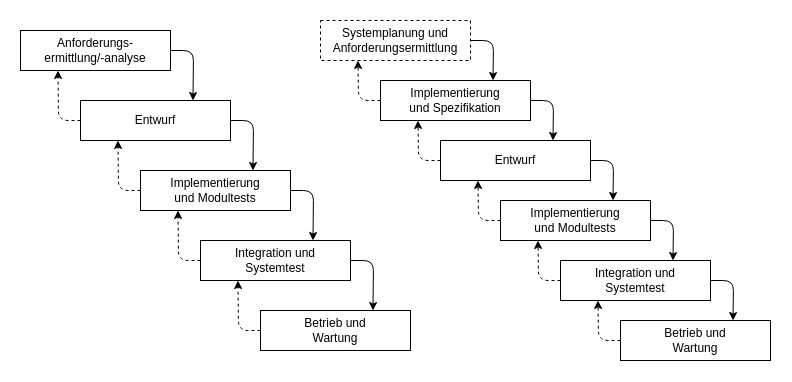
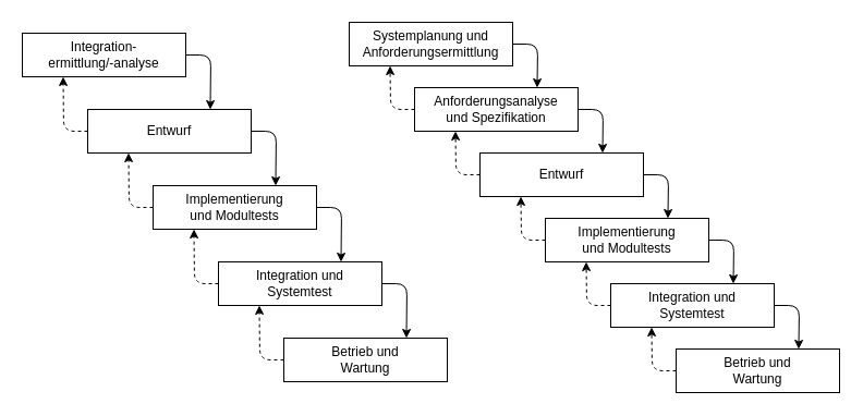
  <mxCell id="0" />
  <mxCell id="1" parent="0" />
- <mxCell id="2" value="Anforderungs-&lt;br&gt;ermittlung/-analyse" style="rounded=0;whiteSpace=wrap;html=1;" parent="1" vertex="1"><mxGeometry x="20" y="30" width="150" height="40" as="geometry" /></mxCell>
+ <mxCell id="2" value="Integration-&lt;br&gt;ermittlung/-analyse" style="rounded=0;whiteSpace=wrap;html=1;" parent="1" vertex="1"><mxGeometry x="20" y="30" width="150" height="40" as="geometry" /></mxCell>
  <mxCell id="3" value="Entwurf" style="rounded=0;whiteSpace=wrap;html=1;" parent="1" vertex="1"><mxGeometry x="80" y="100" width="150" height="40" as="geometry" /></mxCell>
  <mxCell id="4" value="Implementierung&lt;br&gt;und Modultests" style="rounded=0;whiteSpace=wrap;html=1;" parent="1" vertex="1"><mxGeometry x="140" y="170" width="150" height="40" as="geometry" /></mxCell>
  <mxCell id="5" value="Integration und&lt;br&gt;Systemtest" style="rounded=0;whiteSpace=wrap;html=1;" parent="1" vertex="1"><mxGeometry x="200" y="240" width="150" height="40" as="geometry" /></mxCell>
  <mxCell id="6" value="Betrieb und &lt;br&gt;Wartung" style="rounded=0;whiteSpace=wrap;html=1;" parent="1" vertex="1"><mxGeometry x="260" y="310" width="150" height="40" as="geometry" /></mxCell>
  <mxCell id="7" value="" style="endArrow=classic;html=1;entryX=0.75;entryY=0;entryDx=0;entryDy=0;exitX=1;exitY=0.5;exitDx=0;exitDy=0;" parent="1" source="2" target="3" edge="1"><mxGeometry width="50" height="50" relative="1" as="geometry"><mxPoint x="230" y="20" as="sourcePoint" /><mxPoint x="215" y="90" as="targetPoint" /><Array as="points"><mxPoint x="193" y="50" /></Array></mxGeometry></mxCell>
  <mxCell id="8" value="" style="endArrow=classic;html=1;exitX=1;exitY=0.5;exitDx=0;exitDy=0;entryX=0.75;entryY=0;entryDx=0;entryDy=0;" parent="1" source="5" target="6" edge="1"><mxGeometry width="50" height="50" relative="1" as="geometry"><mxPoint x="230" y="10" as="sourcePoint" /><mxPoint x="255" y="50" as="targetPoint" /><Array as="points"><mxPoint x="373" y="260" /></Array></mxGeometry></mxCell>
  <mxCell id="9" value="" style="endArrow=classic;html=1;exitX=1;exitY=0.5;exitDx=0;exitDy=0;entryX=0.75;entryY=0;entryDx=0;entryDy=0;" parent="1" source="3" target="4" edge="1"><mxGeometry width="50" height="50" relative="1" as="geometry"><mxPoint x="320" y="80" as="sourcePoint" /><mxPoint x="340" y="130" as="targetPoint" /><Array as="points"><mxPoint x="253" y="120" /></Array></mxGeometry></mxCell>
  <mxCell id="10" value="" style="endArrow=classic;html=1;exitX=1;exitY=0.5;exitDx=0;exitDy=0;entryX=0.75;entryY=0;entryDx=0;entryDy=0;" parent="1" source="4" target="5" edge="1"><mxGeometry width="50" height="50" relative="1" as="geometry"><mxPoint x="430" y="120" as="sourcePoint" /><mxPoint x="330" y="170" as="targetPoint" /><Array as="points"><mxPoint x="313" y="190" /></Array></mxGeometry></mxCell>
  <mxCell id="11" value="" style="endArrow=classic;html=1;dashed=1;entryX=0.25;entryY=1;entryDx=0;entryDy=0;exitX=0;exitY=0.5;exitDx=0;exitDy=0;" parent="1" source="3" target="2" edge="1"><mxGeometry width="50" height="50" relative="1" as="geometry"><mxPoint x="290" y="160" as="sourcePoint" /><mxPoint x="340" y="110" as="targetPoint" /><Array as="points"><mxPoint x="58" y="120" /></Array></mxGeometry></mxCell>
  <mxCell id="12" value="" style="endArrow=classic;html=1;dashed=1;exitX=0;exitY=0.5;exitDx=0;exitDy=0;entryX=0.25;entryY=1;entryDx=0;entryDy=0;" parent="1" source="4" target="3" edge="1"><mxGeometry width="50" height="50" relative="1" as="geometry"><mxPoint x="70" y="160" as="sourcePoint" /><mxPoint x="120" y="110" as="targetPoint" /><Array as="points"><mxPoint x="118" y="190" /></Array></mxGeometry></mxCell>
  <mxCell id="13" value="" style="endArrow=classic;html=1;dashed=1;entryX=0.25;entryY=1;entryDx=0;entryDy=0;exitX=0;exitY=0.5;exitDx=0;exitDy=0;" parent="1" source="5" target="4" edge="1"><mxGeometry width="50" height="50" relative="1" as="geometry"><mxPoint x="70" y="160" as="sourcePoint" /><mxPoint x="120" y="110" as="targetPoint" /><Array as="points"><mxPoint x="178" y="260" /></Array></mxGeometry></mxCell>
  <mxCell id="14" value="" style="endArrow=classic;html=1;dashed=1;exitX=0;exitY=0.5;exitDx=0;exitDy=0;entryX=0.25;entryY=1;entryDx=0;entryDy=0;" parent="1" source="6" target="5" edge="1"><mxGeometry width="50" height="50" relative="1" as="geometry"><mxPoint x="310" y="240" as="sourcePoint" /><mxPoint x="360" y="190" as="targetPoint" /><Array as="points"><mxPoint x="238" y="330" /></Array></mxGeometry></mxCell>
- <mxCell id="15" value="Systemplanung und Anforderungsermittlung" style="rounded=0;whiteSpace=wrap;html=1;dashed=1;" parent="1" vertex="1"><mxGeometry x="320" y="20" width="150" height="40" as="geometry" /></mxCell>
- <mxCell id="16" value="Implementierung&lt;br&gt;und Spezifikation" style="rounded=0;whiteSpace=wrap;html=1;" parent="1" vertex="1"><mxGeometry x="380" y="80" width="150" height="40" as="geometry" /></mxCell>
+ <mxCell id="15" value="Systemplanung und Anforderungsermittlung" style="rounded=0;whiteSpace=wrap;html=1;" parent="1" vertex="1"><mxGeometry x="320" y="20" width="150" height="40" as="geometry" /></mxCell>
+ <mxCell id="16" value="Anforderungsanalyse&lt;br&gt;und Spezifikation" style="rounded=0;whiteSpace=wrap;html=1;" parent="1" vertex="1"><mxGeometry x="380" y="80" width="150" height="40" as="geometry" /></mxCell>
  <mxCell id="17" value="Entwurf" style="rounded=0;whiteSpace=wrap;html=1;" parent="1" vertex="1"><mxGeometry x="440" y="140" width="150" height="40" as="geometry" /></mxCell>
  <mxCell id="18" value="Implementierung&lt;br&gt;und Modultests" style="rounded=0;whiteSpace=wrap;html=1;" parent="1" vertex="1"><mxGeometry x="500" y="200" width="150" height="40" as="geometry" /></mxCell>
  <mxCell id="19" value="Integration und&lt;br&gt;Systemtest" style="rounded=0;whiteSpace=wrap;html=1;" parent="1" vertex="1"><mxGeometry x="560" y="260" width="150" height="40" as="geometry" /></mxCell>
  <mxCell id="20" value="Betrieb und &lt;br&gt;Wartung" style="rounded=0;whiteSpace=wrap;html=1;" parent="1" vertex="1"><mxGeometry x="620" y="320" width="150" height="40" as="geometry" /></mxCell>
  <mxCell id="21" value="" style="endArrow=classic;html=1;exitX=1;exitY=0.5;exitDx=0;exitDy=0;entryX=0.75;entryY=0;entryDx=0;entryDy=0;" parent="1" source="15" target="16" edge="1"><mxGeometry width="50" height="50" relative="1" as="geometry"><mxPoint x="670" y="210" as="sourcePoint" /><mxPoint x="720" y="160" as="targetPoint" /><Array as="points"><mxPoint x="493" y="40" /></Array></mxGeometry></mxCell>
  <mxCell id="22" value="" style="endArrow=classic;html=1;entryX=0.75;entryY=0;entryDx=0;entryDy=0;exitX=1;exitY=0.5;exitDx=0;exitDy=0;" parent="1" source="16" target="17" edge="1"><mxGeometry width="50" height="50" relative="1" as="geometry"><mxPoint x="610" y="70" as="sourcePoint" /><mxPoint x="595" y="140" as="targetPoint" /><Array as="points"><mxPoint x="553" y="100" /></Array></mxGeometry></mxCell>
  <mxCell id="23" value="" style="endArrow=classic;html=1;exitX=1;exitY=0.5;exitDx=0;exitDy=0;entryX=0.75;entryY=0;entryDx=0;entryDy=0;" parent="1" source="19" target="20" edge="1"><mxGeometry width="50" height="50" relative="1" as="geometry"><mxPoint x="610" y="60" as="sourcePoint" /><mxPoint x="635" y="100" as="targetPoint" /><Array as="points"><mxPoint x="733" y="280" /></Array></mxGeometry></mxCell>
  <mxCell id="24" value="" style="endArrow=classic;html=1;exitX=1;exitY=0.5;exitDx=0;exitDy=0;entryX=0.75;entryY=0;entryDx=0;entryDy=0;" parent="1" source="17" target="18" edge="1"><mxGeometry width="50" height="50" relative="1" as="geometry"><mxPoint x="700" y="130" as="sourcePoint" /><mxPoint x="720" y="180" as="targetPoint" /><Array as="points"><mxPoint x="613" y="160" /></Array></mxGeometry></mxCell>
  <mxCell id="25" value="" style="endArrow=classic;html=1;exitX=1;exitY=0.5;exitDx=0;exitDy=0;entryX=0.75;entryY=0;entryDx=0;entryDy=0;" parent="1" source="18" target="19" edge="1"><mxGeometry width="50" height="50" relative="1" as="geometry"><mxPoint x="810" y="170" as="sourcePoint" /><mxPoint x="710" y="220" as="targetPoint" /><Array as="points"><mxPoint x="673" y="220" /></Array></mxGeometry></mxCell>
  <mxCell id="26" value="" style="endArrow=classic;html=1;exitX=0;exitY=0.5;exitDx=0;exitDy=0;entryX=0.25;entryY=1;entryDx=0;entryDy=0;dashed=1;" parent="1" source="16" target="15" edge="1"><mxGeometry width="50" height="50" relative="1" as="geometry"><mxPoint x="520" y="41" as="sourcePoint" /><mxPoint x="545" y="81" as="targetPoint" /><Array as="points"><mxPoint x="358" y="100" /></Array></mxGeometry></mxCell>
  <mxCell id="27" value="" style="endArrow=classic;html=1;dashed=1;entryX=0.25;entryY=1;entryDx=0;entryDy=0;exitX=0;exitY=0.5;exitDx=0;exitDy=0;" parent="1" source="17" target="16" edge="1"><mxGeometry width="50" height="50" relative="1" as="geometry"><mxPoint x="670" y="210" as="sourcePoint" /><mxPoint x="720" y="160" as="targetPoint" /><Array as="points"><mxPoint x="418" y="160" /></Array></mxGeometry></mxCell>
  <mxCell id="28" value="" style="endArrow=classic;html=1;dashed=1;exitX=0;exitY=0.5;exitDx=0;exitDy=0;entryX=0.25;entryY=1;entryDx=0;entryDy=0;" parent="1" source="18" target="17" edge="1"><mxGeometry width="50" height="50" relative="1" as="geometry"><mxPoint x="450" y="210" as="sourcePoint" /><mxPoint x="500" y="160" as="targetPoint" /><Array as="points"><mxPoint x="478" y="220" /></Array></mxGeometry></mxCell>
  <mxCell id="29" value="" style="endArrow=classic;html=1;dashed=1;entryX=0.25;entryY=1;entryDx=0;entryDy=0;exitX=0;exitY=0.5;exitDx=0;exitDy=0;" parent="1" source="19" target="18" edge="1"><mxGeometry width="50" height="50" relative="1" as="geometry"><mxPoint x="450" y="210" as="sourcePoint" /><mxPoint x="500" y="160" as="targetPoint" /><Array as="points"><mxPoint x="538" y="280" /></Array></mxGeometry></mxCell>
  <mxCell id="30" value="" style="endArrow=classic;html=1;dashed=1;exitX=0;exitY=0.5;exitDx=0;exitDy=0;entryX=0.25;entryY=1;entryDx=0;entryDy=0;" parent="1" source="20" target="19" edge="1"><mxGeometry width="50" height="50" relative="1" as="geometry"><mxPoint x="690" y="290" as="sourcePoint" /><mxPoint x="740" y="240" as="targetPoint" /><Array as="points"><mxPoint x="598" y="340" /></Array></mxGeometry></mxCell>
